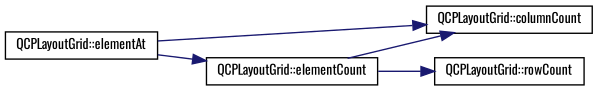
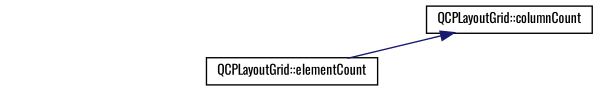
  digraph {
    fontname=Oswald
    rankdir=LR
    node [color=black fillcolor=white fontname=Oswald fontsize=10 shape=record style=filled]
    edge [color=midnightblue fontname=Oswald fontsize=10 labelfontname=Helvetica labelfontsize=10 style=solid]
-   n1 [height=0.2 label="QCPLayoutGrid::elementAt" width=0.4]
    n2 [height=0.2 label="QCPLayoutGrid::elementCount" width=0.4]
    n3 [height=0.2 label="QCPLayoutGrid::columnCount" width=0.4]
-   n4 [height=0.2 label="QCPLayoutGrid::rowCount" width=0.4]
-   n1 -> n2
-   n1 -> n3
    n2 -> n3
-   n2 -> n4
  }
